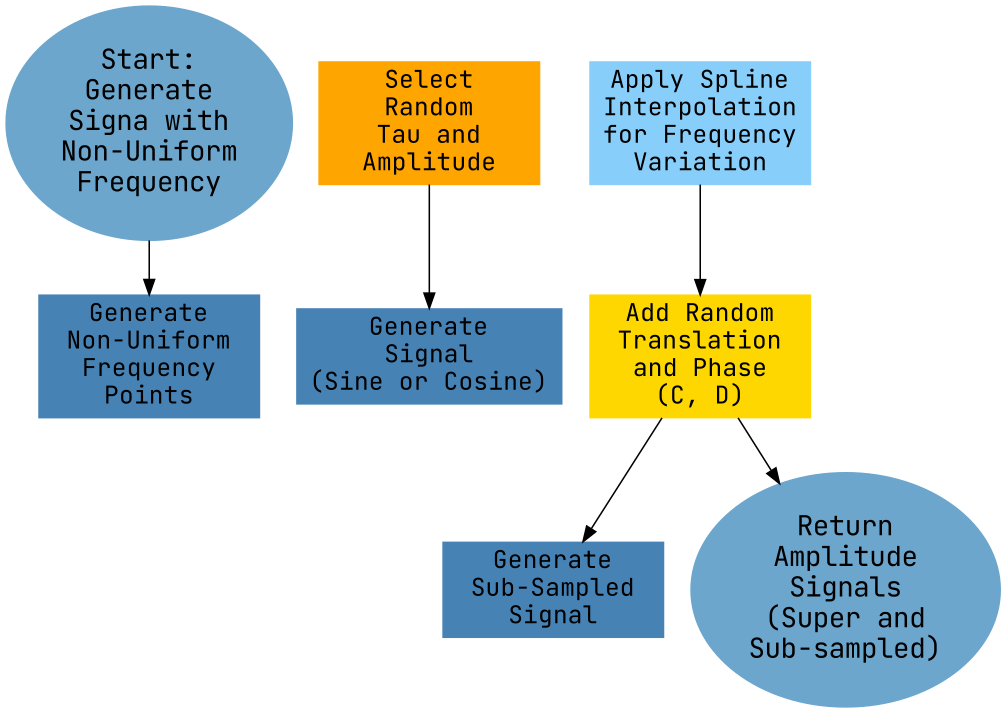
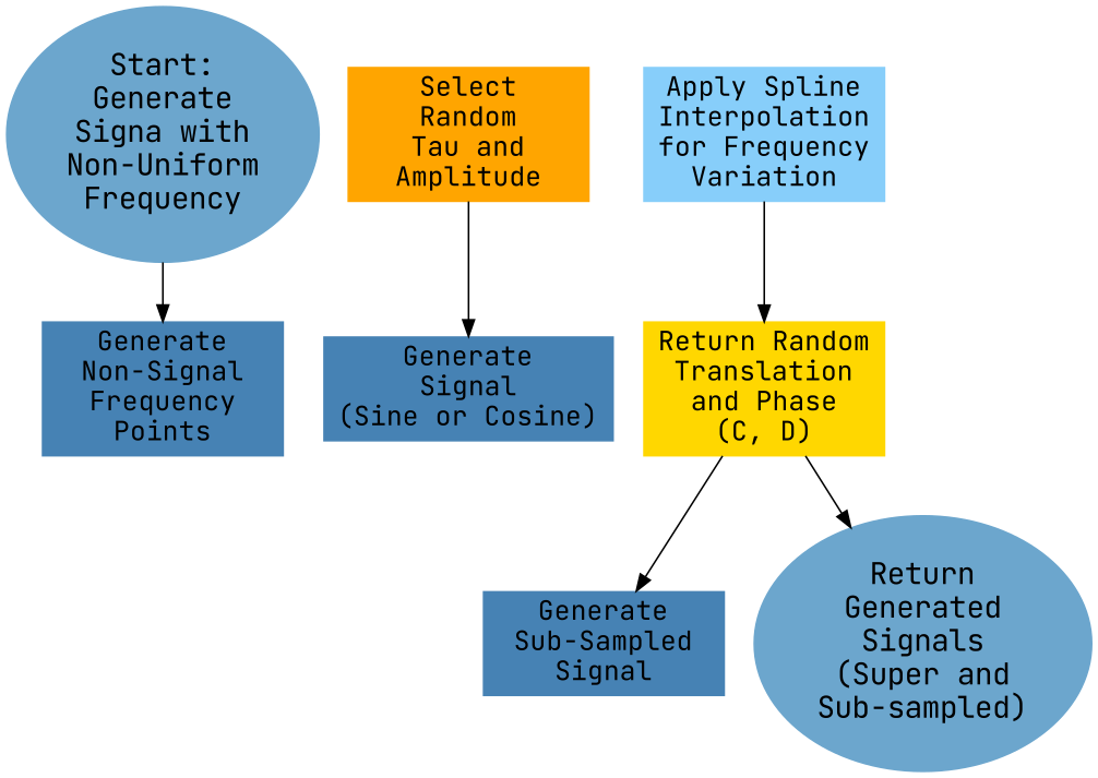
  digraph {
    fontname="JetBrains Mono"
    rankdir=TB
    node [color="#4682B4" fontname="JetBrains Mono" fontsize=16 shape=box style=filled]
    edge [fontname="JetBrains Mono"]
    n1 [color="#6CA6CD" fontsize=18 label="Start:\nGenerate\nSigna with\nNon-Uniform\nFrequency" shape=ellipse width=2.0]
-   n2 [label="Generate\nNon-Uniform\nFrequency\nPoints" width=2.0]
+   n2 [label="Generate\nNon-Signal\nFrequency\nPoints" width=2.0]
    n3 [color="#FFA500" label="Select\nRandom\nTau and\nAmplitude" width=2.0]
    n4 [label="Generate\nSignal\n(Sine or Cosine)" width=2.0]
    n5 [color="#87CEFA" label="Apply Spline\nInterpolation\nfor Frequency\nVariation" width=2.0]
-   n6 [color="#FFD700" label="Add Random\nTranslation\nand Phase\n(C, D)" width=2.0]
+   n6 [color="#FFD700" label="Return Random\nTranslation\nand Phase\n(C, D)" width=2.0]
    n7 [label="Generate\nSub-Sampled\nSignal" width=2.0]
-   n8 [color="#6CA6CD" fontsize=18 label="Return\nAmplitude\nSignals\n(Super and\nSub-sampled)" shape=ellipse width=2.0]
+   n8 [color="#6CA6CD" fontsize=18 label="Return\nGenerated\nSignals\n(Super and\nSub-sampled)" shape=ellipse width=2.0]
    n1 -> n2
    n3 -> n4
    n5 -> n6
    n6 -> n7
    n6 -> n8
  }
